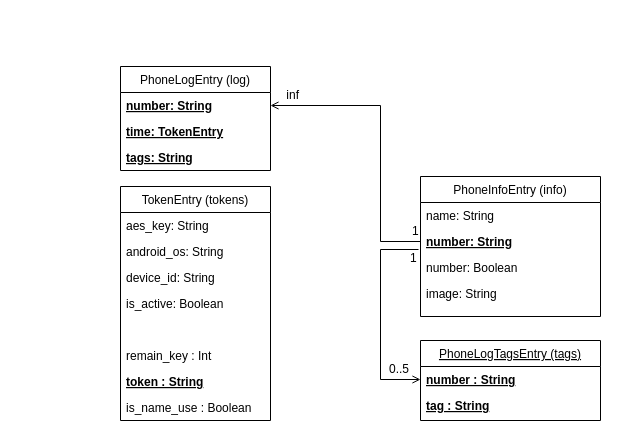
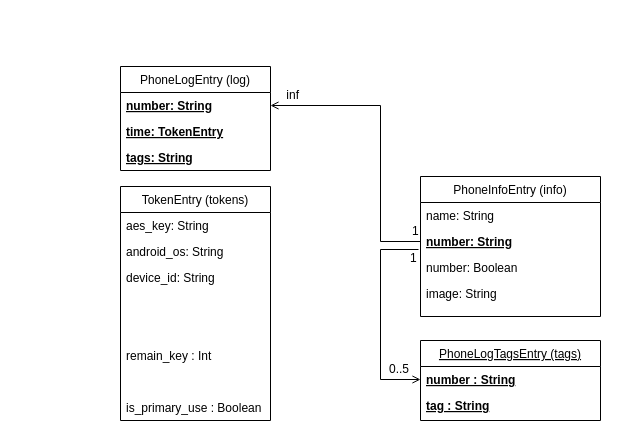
  <mxCell id="0" />
  <mxCell id="1" parent="0" />
  <mxCell id="2" value="PhoneInfoEntry (info)" style="swimlane;fontStyle=0;align=center;verticalAlign=top;childLayout=stackLayout;horizontal=1;startSize=26;horizontalStack=0;resizeParent=1;resizeLast=0;collapsible=1;marginBottom=0;rounded=0;shadow=0;strokeWidth=1;" parent="1" vertex="1"><mxGeometry x="420" y="176" width="180" height="140" as="geometry"><mxRectangle x="230" y="140" width="160" height="26" as="alternateBounds" /></mxGeometry></mxCell>
  <mxCell id="3" value="name: String" style="text;align=left;verticalAlign=top;spacingLeft=4;spacingRight=4;overflow=hidden;rotatable=0;points=[[0,0.5],[1,0.5]];portConstraint=eastwest;" parent="2" vertex="1"><mxGeometry y="26" width="180" height="26" as="geometry" /></mxCell>
  <mxCell id="4" value="number: String" style="text;align=left;verticalAlign=top;spacingLeft=4;spacingRight=4;overflow=hidden;rotatable=0;points=[[0,0.5],[1,0.5]];portConstraint=eastwest;rounded=0;shadow=0;html=0;fontStyle=5" parent="2" vertex="1"><mxGeometry y="52" width="180" height="26" as="geometry" /></mxCell>
  <mxCell id="5" value="number: Boolean" style="text;align=left;verticalAlign=top;spacingLeft=4;spacingRight=4;overflow=hidden;rotatable=0;points=[[0,0.5],[1,0.5]];portConstraint=eastwest;rounded=0;shadow=0;html=0;" parent="2" vertex="1"><mxGeometry y="78" width="180" height="26" as="geometry" /></mxCell>
  <mxCell id="6" value="image: String" style="text;align=left;verticalAlign=top;spacingLeft=4;spacingRight=4;overflow=hidden;rotatable=0;points=[[0,0.5],[1,0.5]];portConstraint=eastwest;rounded=0;shadow=0;html=0;" vertex="1" parent="2"><mxGeometry y="104" width="180" height="26" as="geometry" /></mxCell>
  <mxCell id="7" value="PhoneLogEntry (log)" style="swimlane;fontStyle=0;align=center;verticalAlign=top;childLayout=stackLayout;horizontal=1;startSize=26;horizontalStack=0;resizeParent=1;resizeLast=0;collapsible=1;marginBottom=0;rounded=0;shadow=0;strokeWidth=1;" parent="1" vertex="1"><mxGeometry x="120" y="66" width="150" height="104" as="geometry"><mxRectangle x="550" y="140" width="160" height="26" as="alternateBounds" /></mxGeometry></mxCell>
  <mxCell id="8" value="number: String&#10;" style="text;align=left;verticalAlign=top;spacingLeft=4;spacingRight=4;overflow=hidden;rotatable=0;points=[[0,0.5],[1,0.5]];portConstraint=eastwest;fontStyle=5" parent="7" vertex="1"><mxGeometry y="26" width="150" height="26" as="geometry" /></mxCell>
  <mxCell id="9" value="time: TokenEntry" style="text;align=left;verticalAlign=top;spacingLeft=4;spacingRight=4;overflow=hidden;rotatable=0;points=[[0,0.5],[1,0.5]];portConstraint=eastwest;rounded=0;shadow=0;html=0;fontStyle=5" parent="7" vertex="1"><mxGeometry y="52" width="150" height="26" as="geometry" /></mxCell>
  <mxCell id="10" value="tags: String" style="text;align=left;verticalAlign=top;spacingLeft=4;spacingRight=4;overflow=hidden;rotatable=0;points=[[0,0.5],[1,0.5]];portConstraint=eastwest;rounded=0;shadow=0;html=0;fontStyle=5" parent="7" vertex="1"><mxGeometry y="78" width="150" height="26" as="geometry" /></mxCell>
  <mxCell id="11" value="" style="endArrow=open;shadow=0;strokeWidth=1;strokeColor=#000000;rounded=0;endFill=1;edgeStyle=elbowEdgeStyle;exitX=0;exitY=0.5;exitDx=0;exitDy=0;entryX=1;entryY=0.5;entryDx=0;entryDy=0;" parent="1" source="4" target="8" edge="1"><mxGeometry x="0.5" y="41" relative="1" as="geometry"><mxPoint x="40" y="115" as="sourcePoint" /><mxPoint x="120" y="140" as="targetPoint" /><mxPoint x="-40" y="32" as="offset" /><Array as="points"><mxPoint x="380" y="170" /><mxPoint x="390" y="109" /><mxPoint x="300" y="90" /><mxPoint x="340" y="80" /><mxPoint x="170" y="40" /><mxPoint x="110" y="89" /><mxPoint x="190" y="180" /><mxPoint x="130" y="20" /><mxPoint x="70" y="40" /><mxPoint x="260" y="30" /><mxPoint x="40" y="50" /></Array></mxGeometry></mxCell>
  <mxCell id="12" value="1" style="resizable=0;align=left;verticalAlign=bottom;labelBackgroundColor=none;fontSize=12;" parent="11" connectable="0" vertex="1"><mxGeometry x="-1" relative="1" as="geometry"><mxPoint x="-10" y="-2" as="offset" /></mxGeometry></mxCell>
  <mxCell id="13" value="inf" style="resizable=0;align=right;verticalAlign=bottom;labelBackgroundColor=none;fontSize=12;" parent="11" connectable="0" vertex="1"><mxGeometry x="1" relative="1" as="geometry"><mxPoint x="30" y="-2" as="offset" /></mxGeometry></mxCell>
  <mxCell id="14" value="PhoneLogTagsEntry (tags)" style="swimlane;fontStyle=4;align=center;verticalAlign=top;childLayout=stackLayout;horizontal=1;startSize=26;horizontalStack=0;resizeParent=1;resizeLast=0;collapsible=1;marginBottom=0;rounded=0;shadow=0;strokeWidth=1;" vertex="1" parent="1"><mxGeometry x="420" y="340" width="180" height="80" as="geometry"><mxRectangle x="230" y="140" width="160" height="26" as="alternateBounds" /></mxGeometry></mxCell>
  <mxCell id="15" value="number : String" style="text;align=left;verticalAlign=top;spacingLeft=4;spacingRight=4;overflow=hidden;rotatable=0;points=[[0,0.5],[1,0.5]];portConstraint=eastwest;fontStyle=5" vertex="1" parent="14"><mxGeometry y="26" width="180" height="26" as="geometry" /></mxCell>
  <mxCell id="16" value="tag : String&#10;" style="text;align=left;verticalAlign=top;spacingLeft=4;spacingRight=4;overflow=hidden;rotatable=0;points=[[0,0.5],[1,0.5]];portConstraint=eastwest;rounded=0;shadow=0;html=0;fontStyle=5" vertex="1" parent="14"><mxGeometry y="52" width="180" height="26" as="geometry" /></mxCell>
  <mxCell id="17" value="" style="endArrow=open;shadow=0;strokeWidth=1;strokeColor=#000000;rounded=0;endFill=1;edgeStyle=elbowEdgeStyle;exitX=-0.011;exitY=-0.192;exitDx=0;exitDy=0;entryX=0;entryY=0.5;entryDx=0;entryDy=0;exitPerimeter=0;" edge="1" parent="1" source="5" target="15"><mxGeometry x="0.5" y="41" relative="1" as="geometry"><mxPoint x="410" y="230" as="sourcePoint" /><mxPoint x="250" y="230" as="targetPoint" /><mxPoint x="-40" y="32" as="offset" /><Array as="points"><mxPoint x="380" y="150" /><mxPoint x="410" y="180" /><mxPoint x="370" y="234" /><mxPoint x="280" y="215" /><mxPoint x="320" y="205" /><mxPoint x="150" y="165" /><mxPoint x="90" y="214" /><mxPoint x="170" y="305" /><mxPoint x="110" y="145" /><mxPoint x="50" y="165" /><mxPoint x="240" y="155" /><mxPoint x="20" y="175" /></Array></mxGeometry></mxCell>
  <mxCell id="18" value="1" style="resizable=0;align=left;verticalAlign=bottom;labelBackgroundColor=none;fontSize=12;" connectable="0" vertex="1" parent="17"><mxGeometry x="-1" relative="1" as="geometry"><mxPoint x="-10" y="16.99" as="offset" /></mxGeometry></mxCell>
  <mxCell id="19" value="0..5" style="resizable=0;align=right;verticalAlign=bottom;labelBackgroundColor=none;fontSize=12;" connectable="0" vertex="1" parent="17"><mxGeometry x="1" relative="1" as="geometry"><mxPoint x="-9.99" y="-2" as="offset" /></mxGeometry></mxCell>
  <mxCell id="20" value="TokenEntry (tokens)" style="swimlane;fontStyle=0;align=center;verticalAlign=top;childLayout=stackLayout;horizontal=1;startSize=26;horizontalStack=0;resizeParent=1;resizeLast=0;collapsible=1;marginBottom=0;rounded=0;shadow=0;strokeWidth=1;" vertex="1" parent="1"><mxGeometry x="120" y="186" width="150" height="234" as="geometry"><mxRectangle x="550" y="140" width="160" height="26" as="alternateBounds" /></mxGeometry></mxCell>
  <mxCell id="21" value="aes_key: String" style="text;align=left;verticalAlign=top;spacingLeft=4;spacingRight=4;overflow=hidden;rotatable=0;points=[[0,0.5],[1,0.5]];portConstraint=eastwest;" vertex="1" parent="20"><mxGeometry y="26" width="150" height="26" as="geometry" /></mxCell>
  <mxCell id="22" value="android_os: String" style="text;align=left;verticalAlign=top;spacingLeft=4;spacingRight=4;overflow=hidden;rotatable=0;points=[[0,0.5],[1,0.5]];portConstraint=eastwest;rounded=0;shadow=0;html=0;" vertex="1" parent="20"><mxGeometry y="52" width="150" height="26" as="geometry" /></mxCell>
  <mxCell id="23" value="device_id: String&#10;" style="text;align=left;verticalAlign=top;spacingLeft=4;spacingRight=4;overflow=hidden;rotatable=0;points=[[0,0.5],[1,0.5]];portConstraint=eastwest;rounded=0;shadow=0;html=0;" vertex="1" parent="20"><mxGeometry y="78" width="150" height="26" as="geometry" /></mxCell>
- <mxCell id="24" value="is_active: Boolean&#10;" style="text;align=left;verticalAlign=top;spacingLeft=4;spacingRight=4;overflow=hidden;rotatable=0;points=[[0,0.5],[1,0.5]];portConstraint=eastwest;rounded=0;shadow=0;html=0;" vertex="1" parent="1"><mxGeometry x="120" y="290" width="150" height="26" as="geometry" /></mxCell>
  <mxCell id="25" value="remain_key : Int" style="text;align=left;verticalAlign=top;spacingLeft=4;spacingRight=4;overflow=hidden;rotatable=0;points=[[0,0.5],[1,0.5]];portConstraint=eastwest;rounded=0;shadow=0;html=0;" vertex="1" parent="1"><mxGeometry x="120" y="342" width="150" height="26" as="geometry" /></mxCell>
- <mxCell id="26" value="token : String" style="text;align=left;verticalAlign=top;spacingLeft=4;spacingRight=4;overflow=hidden;rotatable=0;points=[[0,0.5],[1,0.5]];portConstraint=eastwest;rounded=0;shadow=0;html=0;fontStyle=5" vertex="1" parent="1"><mxGeometry x="120" y="368" width="150" height="26" as="geometry" /></mxCell>
- <mxCell id="27" value="is_name_use : Boolean" style="text;align=left;verticalAlign=top;spacingLeft=4;spacingRight=4;overflow=hidden;rotatable=0;points=[[0,0.5],[1,0.5]];portConstraint=eastwest;rounded=0;shadow=0;html=0;" vertex="1" parent="1"><mxGeometry x="120" y="394" width="150" height="26" as="geometry" /></mxCell>
+ <mxCell id="27" value="is_primary_use : Boolean" style="text;align=left;verticalAlign=top;spacingLeft=4;spacingRight=4;overflow=hidden;rotatable=0;points=[[0,0.5],[1,0.5]];portConstraint=eastwest;rounded=0;shadow=0;html=0;" vertex="1" parent="1"><mxGeometry x="120" y="394" width="150" height="26" as="geometry" /></mxCell>
